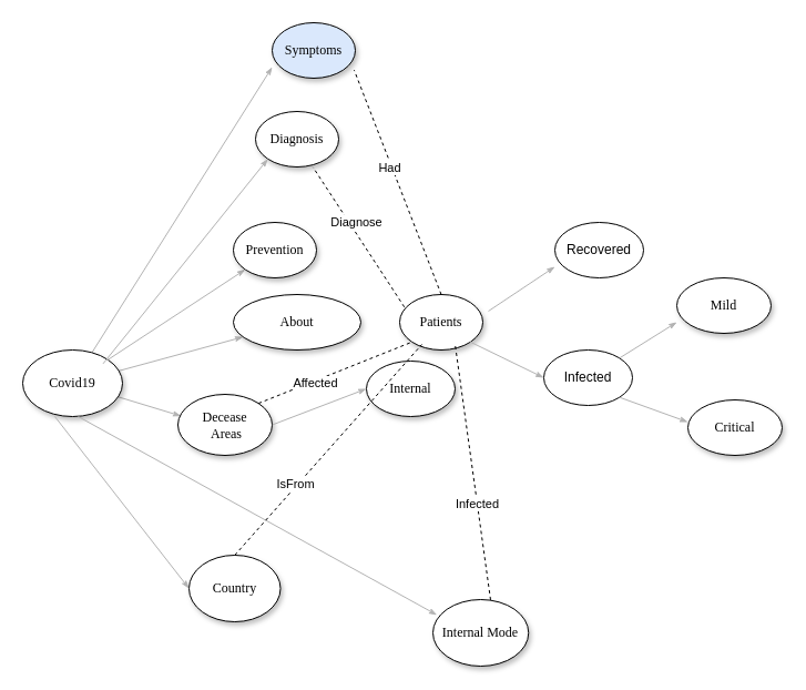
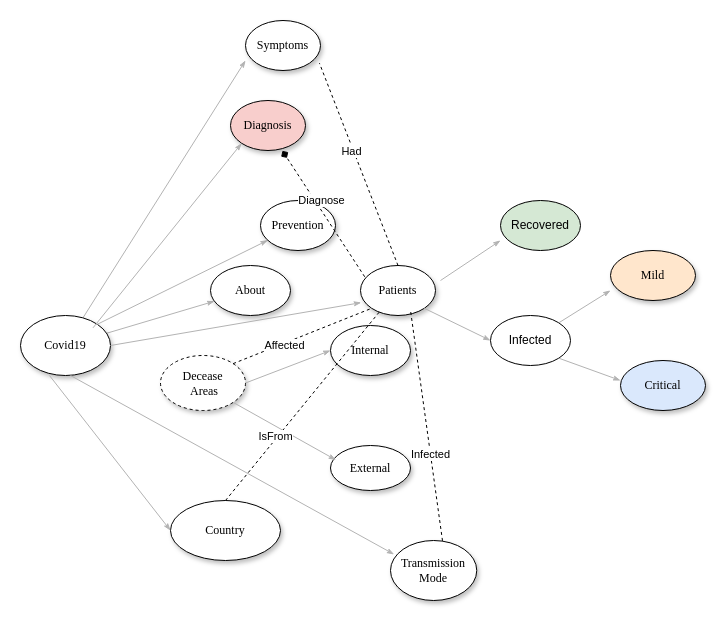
  <mxCell id="0" />
  <mxCell id="1" parent="0" />
- <mxCell id="2" style="edgeStyle=none;rounded=1;html=1;labelBackgroundColor=none;startArrow=none;startFill=0;startSize=5;endArrow=classicThin;endFill=1;endSize=5;jettySize=auto;orthogonalLoop=1;strokeColor=#B3B3B3;strokeWidth=1;fontFamily=Verdana;fontSize=12;entryX=0.033;entryY=0.355;entryDx=0;entryDy=0;entryPerimeter=0;" parent="1" source="5" target="6" edge="1"><mxGeometry relative="1" as="geometry"><mxPoint x="200" y="391" as="targetPoint" /></mxGeometry></mxCell>
  <mxCell id="3" value="" style="edgeStyle=none;rounded=1;html=1;labelBackgroundColor=none;startArrow=none;startFill=0;startSize=5;endArrow=classicThin;endFill=1;endSize=5;jettySize=auto;orthogonalLoop=1;strokeColor=#B3B3B3;strokeWidth=1;fontFamily=Verdana;fontSize=12;" parent="1" source="5" edge="1"><mxGeometry relative="1" as="geometry"><mxPoint x="245" y="60" as="targetPoint" /></mxGeometry></mxCell>
  <mxCell id="4" value="" style="edgeStyle=none;rounded=1;html=1;labelBackgroundColor=none;startArrow=none;startFill=0;startSize=5;endArrow=classicThin;endFill=1;endSize=5;jettySize=auto;orthogonalLoop=1;strokeColor=#B3B3B3;strokeWidth=1;fontFamily=Verdana;fontSize=12" parent="1" source="5" target="7" edge="1"><mxGeometry relative="1" as="geometry" /></mxCell>
  <mxCell id="5" value="Covid19" style="ellipse;whiteSpace=wrap;html=1;rounded=0;shadow=1;comic=0;labelBackgroundColor=none;strokeWidth=1;fontFamily=Verdana;fontSize=12;align=center;" parent="1" vertex="1"><mxGeometry x="20" y="315" width="90" height="60" as="geometry" /></mxCell>
- <mxCell id="6" value="&lt;span&gt;Decease&lt;br&gt;&amp;nbsp;Areas&lt;/span&gt;" style="ellipse;whiteSpace=wrap;html=1;rounded=0;shadow=1;comic=0;labelBackgroundColor=none;strokeWidth=1;fontFamily=Verdana;fontSize=12;align=center;" parent="1" vertex="1"><mxGeometry x="160" y="355" width="85" height="55" as="geometry" /></mxCell>
- <mxCell id="7" value="&lt;span&gt;About&lt;/span&gt;" style="ellipse;whiteSpace=wrap;html=1;rounded=0;shadow=1;comic=0;labelBackgroundColor=none;strokeWidth=1;fontFamily=Verdana;fontSize=12;align=center;" parent="1" vertex="1"><mxGeometry x="210" y="265" width="115" height="50" as="geometry" /></mxCell>
+ <mxCell id="6" value="&lt;span&gt;Decease&lt;br&gt;&amp;nbsp;Areas&lt;/span&gt;" style="ellipse;whiteSpace=wrap;html=1;rounded=0;shadow=1;comic=0;labelBackgroundColor=none;strokeWidth=1;fontFamily=Verdana;fontSize=12;align=center;dashed=1;" parent="1" vertex="1"><mxGeometry x="160" y="355" width="85" height="55" as="geometry" /></mxCell>
+ <mxCell id="7" value="&lt;span&gt;About&lt;/span&gt;" style="ellipse;whiteSpace=wrap;html=1;rounded=0;shadow=1;comic=0;labelBackgroundColor=none;strokeWidth=1;fontFamily=Verdana;fontSize=12;align=center;" parent="1" vertex="1"><mxGeometry x="210" y="265" width="80" height="50" as="geometry" /></mxCell>
+ <mxCell id="8" value="" style="edgeStyle=none;rounded=1;html=1;labelBackgroundColor=none;startArrow=none;startFill=0;startSize=5;endArrow=classicThin;endFill=1;endSize=5;jettySize=auto;orthogonalLoop=1;strokeColor=#B3B3B3;strokeWidth=1;fontFamily=Verdana;fontSize=12;exitX=1;exitY=0.5;exitDx=0;exitDy=0;entryX=0.009;entryY=0.742;entryDx=0;entryDy=0;entryPerimeter=0;" parent="1" source="5" target="9" edge="1"><mxGeometry relative="1" as="geometry"><mxPoint x="737.5" y="390" as="sourcePoint" /><mxPoint x="360" y="303" as="targetPoint" /><Array as="points" /></mxGeometry></mxCell>
  <mxCell id="9" value="&lt;span&gt;Patients&lt;/span&gt;" style="ellipse;whiteSpace=wrap;html=1;rounded=0;shadow=1;comic=0;labelBackgroundColor=none;strokeWidth=1;fontFamily=Verdana;fontSize=12;align=center;" parent="1" vertex="1"><mxGeometry x="360" y="265" width="75" height="50" as="geometry" /></mxCell>
  <mxCell id="10" value="" style="edgeStyle=none;rounded=1;html=1;labelBackgroundColor=none;startArrow=none;startFill=0;startSize=5;endArrow=classicThin;endFill=1;endSize=5;jettySize=auto;orthogonalLoop=1;strokeColor=#B3B3B3;strokeWidth=1;fontFamily=Verdana;fontSize=12;exitX=1;exitY=0;exitDx=0;exitDy=0;" parent="1" source="5" target="12" edge="1"><mxGeometry relative="1" as="geometry" /></mxCell>
- <mxCell id="11" value="Symptoms" style="ellipse;whiteSpace=wrap;html=1;rounded=0;shadow=1;comic=0;labelBackgroundColor=none;strokeWidth=1;fontFamily=Verdana;fontSize=12;align=center;fillColor=#dae8fc;" parent="1" vertex="1"><mxGeometry x="245" width="75" height="50" as="geometry" y="20" /></mxCell>
- <mxCell id="12" value="&lt;span&gt;Prevention&lt;/span&gt;" style="ellipse;whiteSpace=wrap;html=1;rounded=0;shadow=1;comic=0;labelBackgroundColor=none;strokeWidth=1;fontFamily=Verdana;fontSize=12;align=center;" parent="1" vertex="1"><mxGeometry x="210" y="200" width="75" height="50" as="geometry" /></mxCell>
- <mxCell id="13" value="&lt;span&gt;Internal Mode&lt;/span&gt;" style="ellipse;whiteSpace=wrap;html=1;rounded=0;shadow=1;comic=0;labelBackgroundColor=none;strokeWidth=1;fontFamily=Verdana;fontSize=12;align=center;" parent="1" vertex="1"><mxGeometry x="390" y="540" width="86.25" height="60" as="geometry" /></mxCell>
- <mxCell id="14" value="&lt;span&gt;Country&lt;/span&gt;" style="ellipse;whiteSpace=wrap;html=1;rounded=0;shadow=1;comic=0;labelBackgroundColor=none;strokeWidth=1;fontFamily=Verdana;fontSize=12;align=center;" vertex="1" parent="1"><mxGeometry x="170" y="500" width="82.5" height="60" as="geometry" /></mxCell>
- <mxCell id="15" value="&lt;span&gt;Mild&lt;/span&gt;" style="ellipse;whiteSpace=wrap;html=1;rounded=0;shadow=1;comic=0;labelBackgroundColor=none;strokeWidth=1;fontFamily=Verdana;fontSize=12;align=center;" vertex="1" parent="1"><mxGeometry x="610" y="250" width="85" height="50" as="geometry" /></mxCell>
+ <mxCell id="11" value="Symptoms" style="ellipse;whiteSpace=wrap;html=1;rounded=0;shadow=1;comic=0;labelBackgroundColor=none;strokeWidth=1;fontFamily=Verdana;fontSize=12;align=center;" parent="1" vertex="1"><mxGeometry x="245" width="75" height="50" as="geometry" y="20" /></mxCell>
+ <mxCell id="12" value="&lt;span&gt;Prevention&lt;/span&gt;" style="ellipse;whiteSpace=wrap;html=1;rounded=0;shadow=1;comic=0;labelBackgroundColor=none;strokeWidth=1;fontFamily=Verdana;fontSize=12;align=center;" parent="1" vertex="1"><mxGeometry x="260" y="200" width="75" height="50" as="geometry" /></mxCell>
+ <mxCell id="13" value="&lt;span&gt;Transmission Mode&lt;/span&gt;" style="ellipse;whiteSpace=wrap;html=1;rounded=0;shadow=1;comic=0;labelBackgroundColor=none;strokeWidth=1;fontFamily=Verdana;fontSize=12;align=center;" parent="1" vertex="1"><mxGeometry x="390" y="540" width="86.25" height="60" as="geometry" /></mxCell>
+ <mxCell id="14" value="&lt;span&gt;Country&lt;/span&gt;" style="ellipse;whiteSpace=wrap;html=1;rounded=0;shadow=1;comic=0;labelBackgroundColor=none;strokeWidth=1;fontFamily=Verdana;fontSize=12;align=center;" vertex="1" parent="1"><mxGeometry x="170" y="500" width="110" height="60" as="geometry" /></mxCell>
+ <mxCell id="15" value="&lt;span&gt;Mild&lt;/span&gt;" style="ellipse;whiteSpace=wrap;html=1;rounded=0;shadow=1;comic=0;labelBackgroundColor=none;strokeWidth=1;fontFamily=Verdana;fontSize=12;align=center;fillColor=#ffe6cc;" vertex="1" parent="1"><mxGeometry x="610" y="250" width="85" height="50" as="geometry" /></mxCell>
  <mxCell id="16" style="edgeStyle=none;rounded=1;html=1;labelBackgroundColor=none;startArrow=none;startFill=0;startSize=5;endArrow=classicThin;endFill=1;endSize=5;jettySize=auto;orthogonalLoop=1;strokeColor=#B3B3B3;strokeWidth=1;fontFamily=Verdana;fontSize=12;entryX=0.042;entryY=0.231;entryDx=0;entryDy=0;entryPerimeter=0;" edge="1" parent="1" target="13"><mxGeometry relative="1" as="geometry"><mxPoint x="69.996" y="375.003" as="sourcePoint" /><mxPoint x="200" y="480" as="targetPoint" /></mxGeometry></mxCell>
  <mxCell id="17" value="" style="edgeStyle=none;rounded=1;html=1;labelBackgroundColor=none;startArrow=none;startFill=0;startSize=5;endArrow=classicThin;endFill=1;endSize=5;jettySize=auto;orthogonalLoop=1;strokeColor=#B3B3B3;strokeWidth=1;fontFamily=Verdana;fontSize=12;exitX=0.322;exitY=1;exitDx=0;exitDy=0;exitPerimeter=0;entryX=0;entryY=0.5;entryDx=0;entryDy=0;" edge="1" parent="1" source="5" target="14"><mxGeometry relative="1" as="geometry"><mxPoint x="100" y="554.88" as="sourcePoint" /><mxPoint x="420" y="550.002" as="targetPoint" /><Array as="points" /></mxGeometry></mxCell>
- <mxCell id="18" value="Recovered" style="ellipse;whiteSpace=wrap;html=1;" vertex="1" parent="1"><mxGeometry x="500" y="200" width="80" height="50" as="geometry" /></mxCell>
+ <mxCell id="18" value="Recovered" style="ellipse;whiteSpace=wrap;html=1;fillColor=#d5e8d4;" vertex="1" parent="1"><mxGeometry x="500" y="200" width="80" height="50" as="geometry" /></mxCell>
  <mxCell id="19" value="" style="edgeStyle=none;rounded=1;html=1;labelBackgroundColor=none;startArrow=none;startFill=0;startSize=5;endArrow=classicThin;endFill=1;endSize=5;jettySize=auto;orthogonalLoop=1;strokeColor=#B3B3B3;strokeWidth=1;fontFamily=Verdana;fontSize=12;" edge="1" parent="1"><mxGeometry x="-0.074" y="-1" relative="1" as="geometry"><mxPoint x="440" y="280" as="sourcePoint" /><mxPoint x="500" y="240" as="targetPoint" /><Array as="points" /><mxPoint x="-1" as="offset" /></mxGeometry></mxCell>
  <mxCell id="20" value="Infected" style="ellipse;whiteSpace=wrap;html=1;" vertex="1" parent="1"><mxGeometry x="490" y="315" width="80" height="50" as="geometry" /></mxCell>
  <mxCell id="21" value="" style="edgeStyle=none;rounded=1;html=1;labelBackgroundColor=none;startArrow=none;startFill=0;startSize=5;endArrow=classicThin;endFill=1;endSize=5;jettySize=auto;orthogonalLoop=1;strokeColor=#B3B3B3;strokeWidth=1;fontFamily=Verdana;fontSize=12;exitX=1;exitY=1;exitDx=0;exitDy=0;entryX=0;entryY=0.5;entryDx=0;entryDy=0;" edge="1" parent="1" source="9" target="20"><mxGeometry x="-0.018" y="-2" relative="1" as="geometry"><mxPoint x="426.49" y="460" as="sourcePoint" /><mxPoint x="560.997" y="371.159" as="targetPoint" /><Array as="points" /><mxPoint as="offset" /></mxGeometry></mxCell>
  <mxCell id="22" value="" style="edgeStyle=none;rounded=1;html=1;labelBackgroundColor=none;startArrow=none;startFill=0;startSize=5;endArrow=classicThin;endFill=1;endSize=5;jettySize=auto;orthogonalLoop=1;strokeColor=#B3B3B3;strokeWidth=1;fontFamily=Verdana;fontSize=12;exitX=1;exitY=0;exitDx=0;exitDy=0;" edge="1" parent="1" source="20"><mxGeometry x="-0.018" y="-2" relative="1" as="geometry"><mxPoint x="497.004" y="449.999" as="sourcePoint" /><mxPoint x="610" y="290" as="targetPoint" /><Array as="points" /><mxPoint as="offset" /></mxGeometry></mxCell>
- <mxCell id="23" value="&lt;span&gt;Critical&lt;/span&gt;" style="ellipse;whiteSpace=wrap;html=1;rounded=0;shadow=1;comic=0;labelBackgroundColor=none;strokeWidth=1;fontFamily=Verdana;fontSize=12;align=center;" vertex="1" parent="1"><mxGeometry x="620" y="360" width="85" height="50" as="geometry" /></mxCell>
+ <mxCell id="23" value="&lt;span&gt;Critical&lt;/span&gt;" style="ellipse;whiteSpace=wrap;html=1;rounded=0;shadow=1;comic=0;labelBackgroundColor=none;strokeWidth=1;fontFamily=Verdana;fontSize=12;align=center;fillColor=#dae8fc;" vertex="1" parent="1"><mxGeometry x="620" y="360" width="85" height="50" as="geometry" /></mxCell>
  <mxCell id="24" value="" style="edgeStyle=none;rounded=1;html=1;labelBackgroundColor=none;startArrow=none;startFill=0;startSize=5;endArrow=classicThin;endFill=1;endSize=5;jettySize=auto;orthogonalLoop=1;strokeColor=#B3B3B3;strokeWidth=1;fontFamily=Verdana;fontSize=12;exitX=1;exitY=1;exitDx=0;exitDy=0;" edge="1" parent="1" source="20"><mxGeometry x="-0.018" y="-2" relative="1" as="geometry"><mxPoint x="638.451" y="462.427" as="sourcePoint" /><mxPoint x="620" y="380" as="targetPoint" /><Array as="points" /><mxPoint as="offset" /></mxGeometry></mxCell>
  <mxCell id="25" value="&lt;span&gt;Internal&lt;/span&gt;" style="ellipse;whiteSpace=wrap;html=1;rounded=0;shadow=1;comic=0;labelBackgroundColor=none;strokeWidth=1;fontFamily=Verdana;fontSize=12;align=center;" vertex="1" parent="1"><mxGeometry x="330" y="325" width="80" height="50" as="geometry" /></mxCell>
+ <mxCell id="26" value="&lt;span&gt;External&lt;/span&gt;" style="ellipse;whiteSpace=wrap;html=1;rounded=0;shadow=1;comic=0;labelBackgroundColor=none;strokeWidth=1;fontFamily=Verdana;fontSize=12;align=center;" vertex="1" parent="1"><mxGeometry x="330" y="445" width="80" height="45" as="geometry" /></mxCell>
  <mxCell id="27" value="" style="edgeStyle=none;rounded=1;html=1;labelBackgroundColor=none;startArrow=none;startFill=0;startSize=5;endArrow=classicThin;endFill=1;endSize=5;jettySize=auto;orthogonalLoop=1;strokeColor=#B3B3B3;strokeWidth=1;fontFamily=Verdana;fontSize=12;exitX=1;exitY=0.5;exitDx=0;exitDy=0;entryX=0;entryY=0.5;entryDx=0;entryDy=0;" edge="1" parent="1" source="6" target="25"><mxGeometry x="-0.018" y="-2" relative="1" as="geometry"><mxPoint x="287.501" y="397.427" as="sourcePoint" /><mxPoint x="379.05" y="365" as="targetPoint" /><Array as="points" /><mxPoint as="offset" /></mxGeometry></mxCell>
+ <mxCell id="28" value="" style="edgeStyle=none;rounded=1;html=1;labelBackgroundColor=none;startArrow=none;startFill=0;startSize=5;endArrow=classicThin;endFill=1;endSize=5;jettySize=auto;orthogonalLoop=1;strokeColor=#B3B3B3;strokeWidth=1;fontFamily=Verdana;fontSize=12;exitX=1;exitY=1;exitDx=0;exitDy=0;entryX=0.068;entryY=0.322;entryDx=0;entryDy=0;entryPerimeter=0;" edge="1" parent="1" source="6" target="26"><mxGeometry x="0.838" y="17" relative="1" as="geometry"><mxPoint x="270" y="430" as="sourcePoint" /><mxPoint x="370" y="460" as="targetPoint" /><Array as="points" /><mxPoint as="offset" /></mxGeometry></mxCell>
  <mxCell id="29" value="" style="endArrow=none;dashed=1;html=1;exitX=1;exitY=0;exitDx=0;exitDy=0;entryX=0;entryY=1;entryDx=0;entryDy=0;" edge="1" parent="1" source="6" target="9"><mxGeometry width="50" height="50" relative="1" as="geometry"><mxPoint x="340" y="380" as="sourcePoint" /><mxPoint x="360" y="316" as="targetPoint" /></mxGeometry></mxCell>
  <mxCell id="30" value="Affected" style="edgeLabel;html=1;align=center;verticalAlign=middle;resizable=0;points=[];" vertex="1" connectable="0" parent="29"><mxGeometry x="-0.266" y="-2" relative="1" as="geometry"><mxPoint x="-1" as="offset" /></mxGeometry></mxCell>
  <mxCell id="31" value="" style="endArrow=none;dashed=1;html=1;exitX=0.5;exitY=0;exitDx=0;exitDy=0;entryX=0.267;entryY=0.9;entryDx=0;entryDy=0;entryPerimeter=0;" edge="1" parent="1" source="14" target="9"><mxGeometry width="50" height="50" relative="1" as="geometry"><mxPoint x="560" y="520" as="sourcePoint" /><mxPoint x="370" y="320" as="targetPoint" /></mxGeometry></mxCell>
  <mxCell id="32" value="IsFrom" style="edgeLabel;html=1;align=center;verticalAlign=middle;resizable=0;points=[];" vertex="1" connectable="0" parent="31"><mxGeometry x="-0.342" y="2" relative="1" as="geometry"><mxPoint as="offset" /></mxGeometry></mxCell>
  <mxCell id="33" value="" style="endArrow=none;dashed=1;html=1;exitX=0.603;exitY=0.006;exitDx=0;exitDy=0;exitPerimeter=0;entryX=0.667;entryY=0.9;entryDx=0;entryDy=0;entryPerimeter=0;" edge="1" parent="1" source="13" target="9"><mxGeometry width="50" height="50" relative="1" as="geometry"><mxPoint x="570" y="480" as="sourcePoint" /><mxPoint x="410" y="320" as="targetPoint" /></mxGeometry></mxCell>
  <mxCell id="34" value="Infected" style="edgeLabel;html=1;align=center;verticalAlign=middle;resizable=0;points=[];" vertex="1" connectable="0" parent="33"><mxGeometry x="-0.239" relative="1" as="geometry"><mxPoint as="offset" /></mxGeometry></mxCell>
  <mxCell id="35" value="" style="endArrow=none;dashed=1;html=1;exitX=0.5;exitY=0;exitDx=0;exitDy=0;entryX=0.986;entryY=0.854;entryDx=0;entryDy=0;entryPerimeter=0;" edge="1" parent="1" source="9" target="11"><mxGeometry width="50" height="50" relative="1" as="geometry"><mxPoint x="320" y="200" as="sourcePoint" /><mxPoint x="370" y="150" as="targetPoint" /></mxGeometry></mxCell>
  <mxCell id="36" value="Had" style="edgeLabel;html=1;align=center;verticalAlign=middle;resizable=0;points=[];" vertex="1" connectable="0" parent="35"><mxGeometry x="0.145" y="2" relative="1" as="geometry"><mxPoint as="offset" /></mxGeometry></mxCell>
- <mxCell id="37" value="Diagnosis" style="ellipse;whiteSpace=wrap;html=1;rounded=0;shadow=1;comic=0;labelBackgroundColor=none;strokeWidth=1;fontFamily=Verdana;fontSize=12;align=center;" vertex="1" parent="1"><mxGeometry x="230" y="100" width="75" height="50" as="geometry" /></mxCell>
+ <mxCell id="37" value="Diagnosis" style="ellipse;whiteSpace=wrap;html=1;rounded=0;shadow=1;comic=0;labelBackgroundColor=none;strokeWidth=1;fontFamily=Verdana;fontSize=12;align=center;fillColor=#f8cecc;" vertex="1" parent="1"><mxGeometry x="230" y="100" width="75" height="50" as="geometry" /></mxCell>
  <mxCell id="38" value="" style="edgeStyle=none;rounded=1;html=1;labelBackgroundColor=none;startArrow=none;startFill=0;startSize=5;endArrow=classicThin;endFill=1;endSize=5;jettySize=auto;orthogonalLoop=1;strokeColor=#B3B3B3;strokeWidth=1;fontFamily=Verdana;fontSize=12;entryX=0;entryY=1;entryDx=0;entryDy=0;" edge="1" parent="1" target="37"><mxGeometry relative="1" as="geometry"><mxPoint x="92.478" y="327.355" as="sourcePoint" /><mxPoint x="255" y="70" as="targetPoint" /></mxGeometry></mxCell>
- <mxCell id="39" value="" style="endArrow=none;dashed=1;html=1;exitX=0.056;exitY=0.225;exitDx=0;exitDy=0;exitPerimeter=0;entryX=0.692;entryY=1.007;entryDx=0;entryDy=0;entryPerimeter=0;" edge="1" parent="1" source="9" target="37"><mxGeometry width="50" height="50" relative="1" as="geometry"><mxPoint x="330" y="270" as="sourcePoint" /><mxPoint x="380" y="220" as="targetPoint" /></mxGeometry></mxCell>
+ <mxCell id="39" value="" style="endArrow=diamond;dashed=1;html=1;exitX=0.056;exitY=0.225;exitDx=0;exitDy=0;exitPerimeter=0;entryX=0.692;entryY=1.007;entryDx=0;entryDy=0;entryPerimeter=0;" edge="1" parent="1" source="9" target="37"><mxGeometry width="50" height="50" relative="1" as="geometry"><mxPoint x="330" y="270" as="sourcePoint" /><mxPoint x="380" y="220" as="targetPoint" /></mxGeometry></mxCell>
  <mxCell id="40" value="Diagnose" style="edgeLabel;html=1;align=center;verticalAlign=middle;resizable=0;points=[];" vertex="1" connectable="0" parent="39"><mxGeometry x="-0.197" relative="1" as="geometry"><mxPoint x="-11.37" y="-26.03" as="offset" /></mxGeometry></mxCell>
